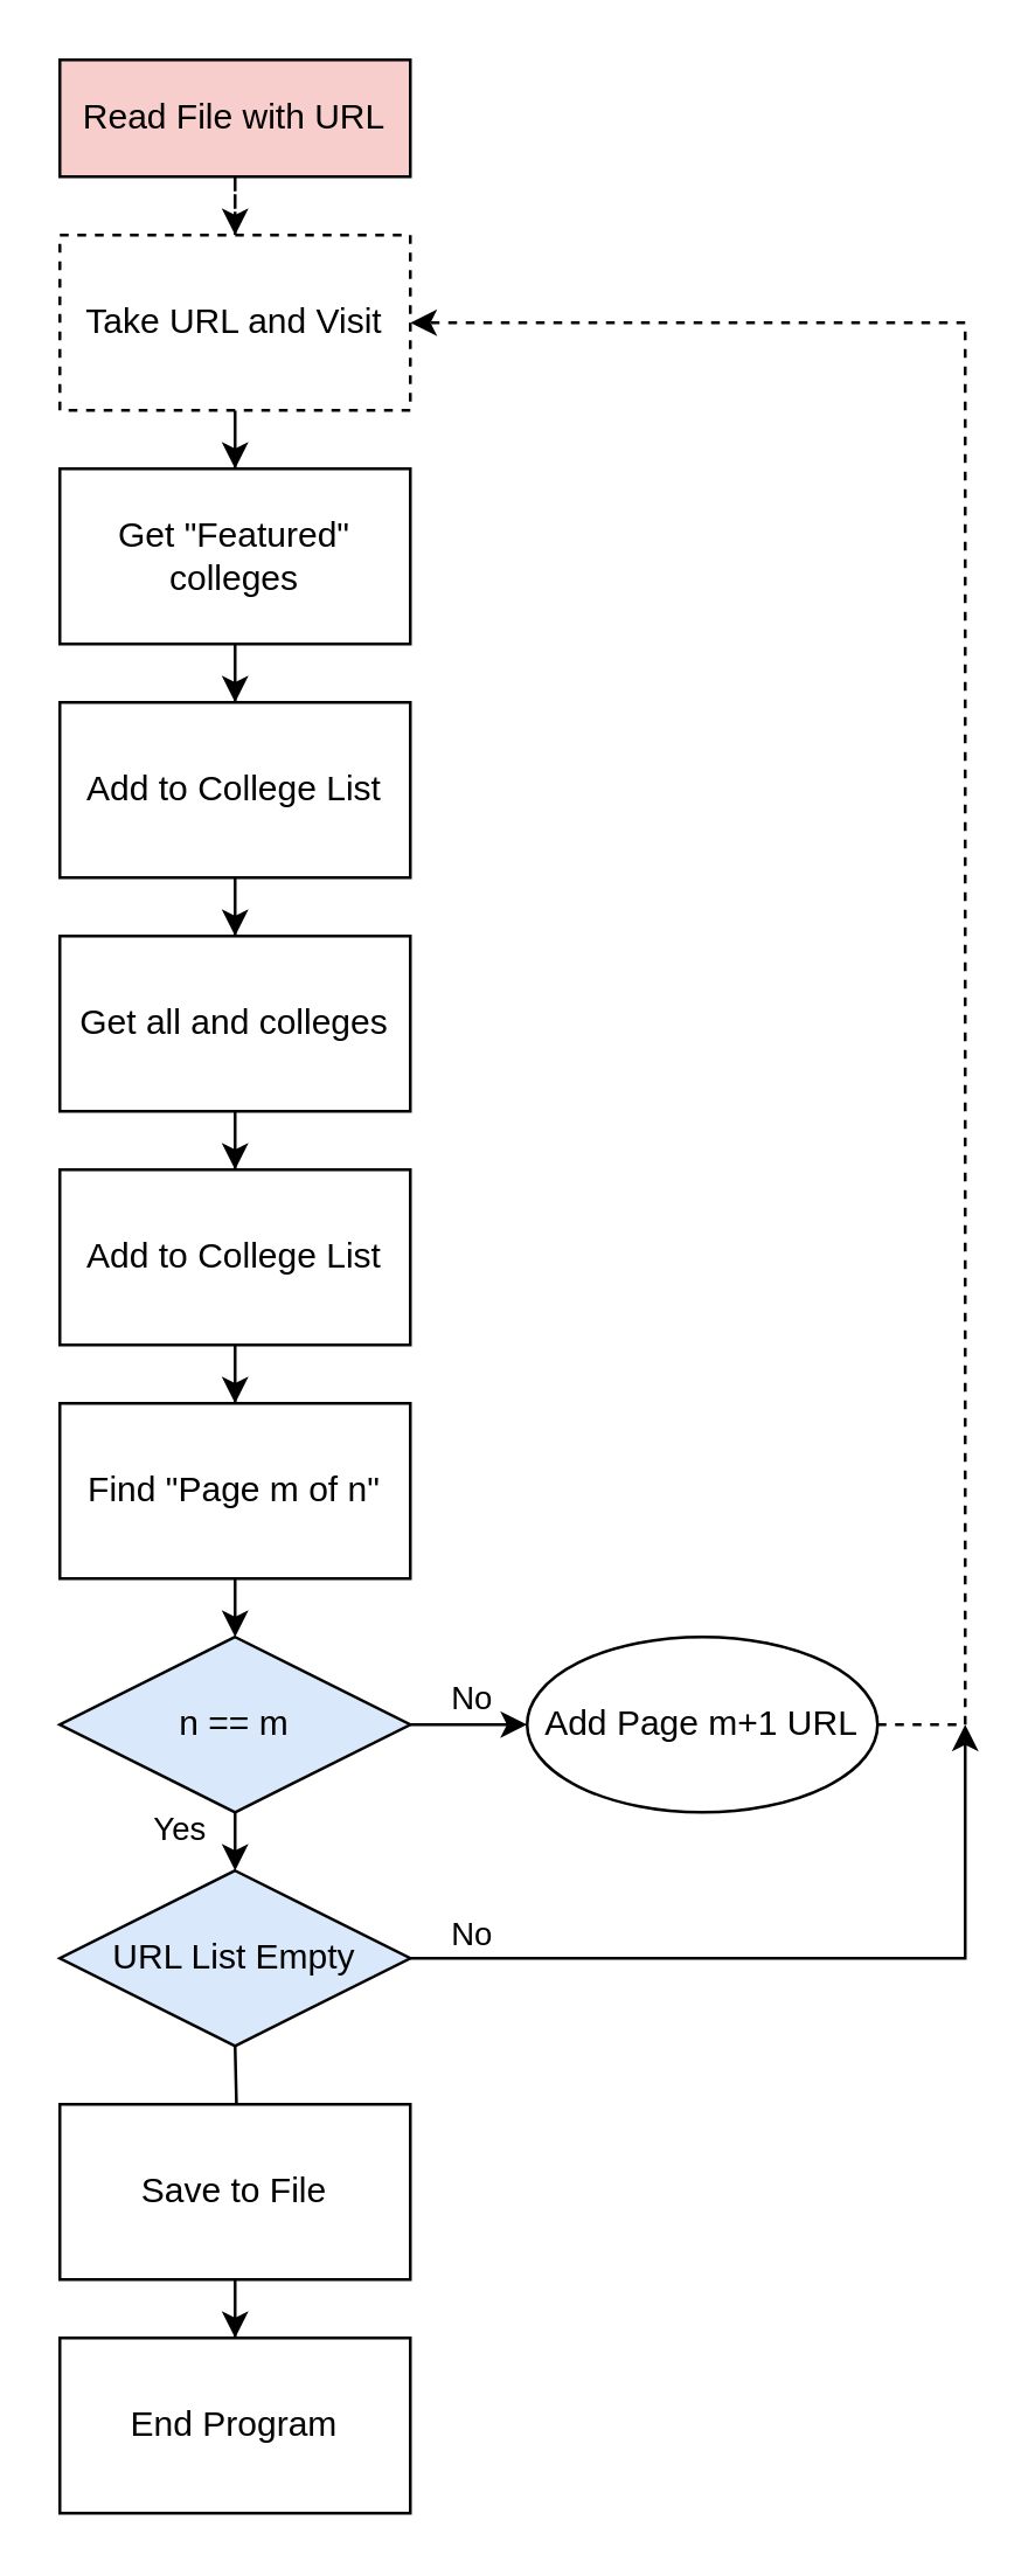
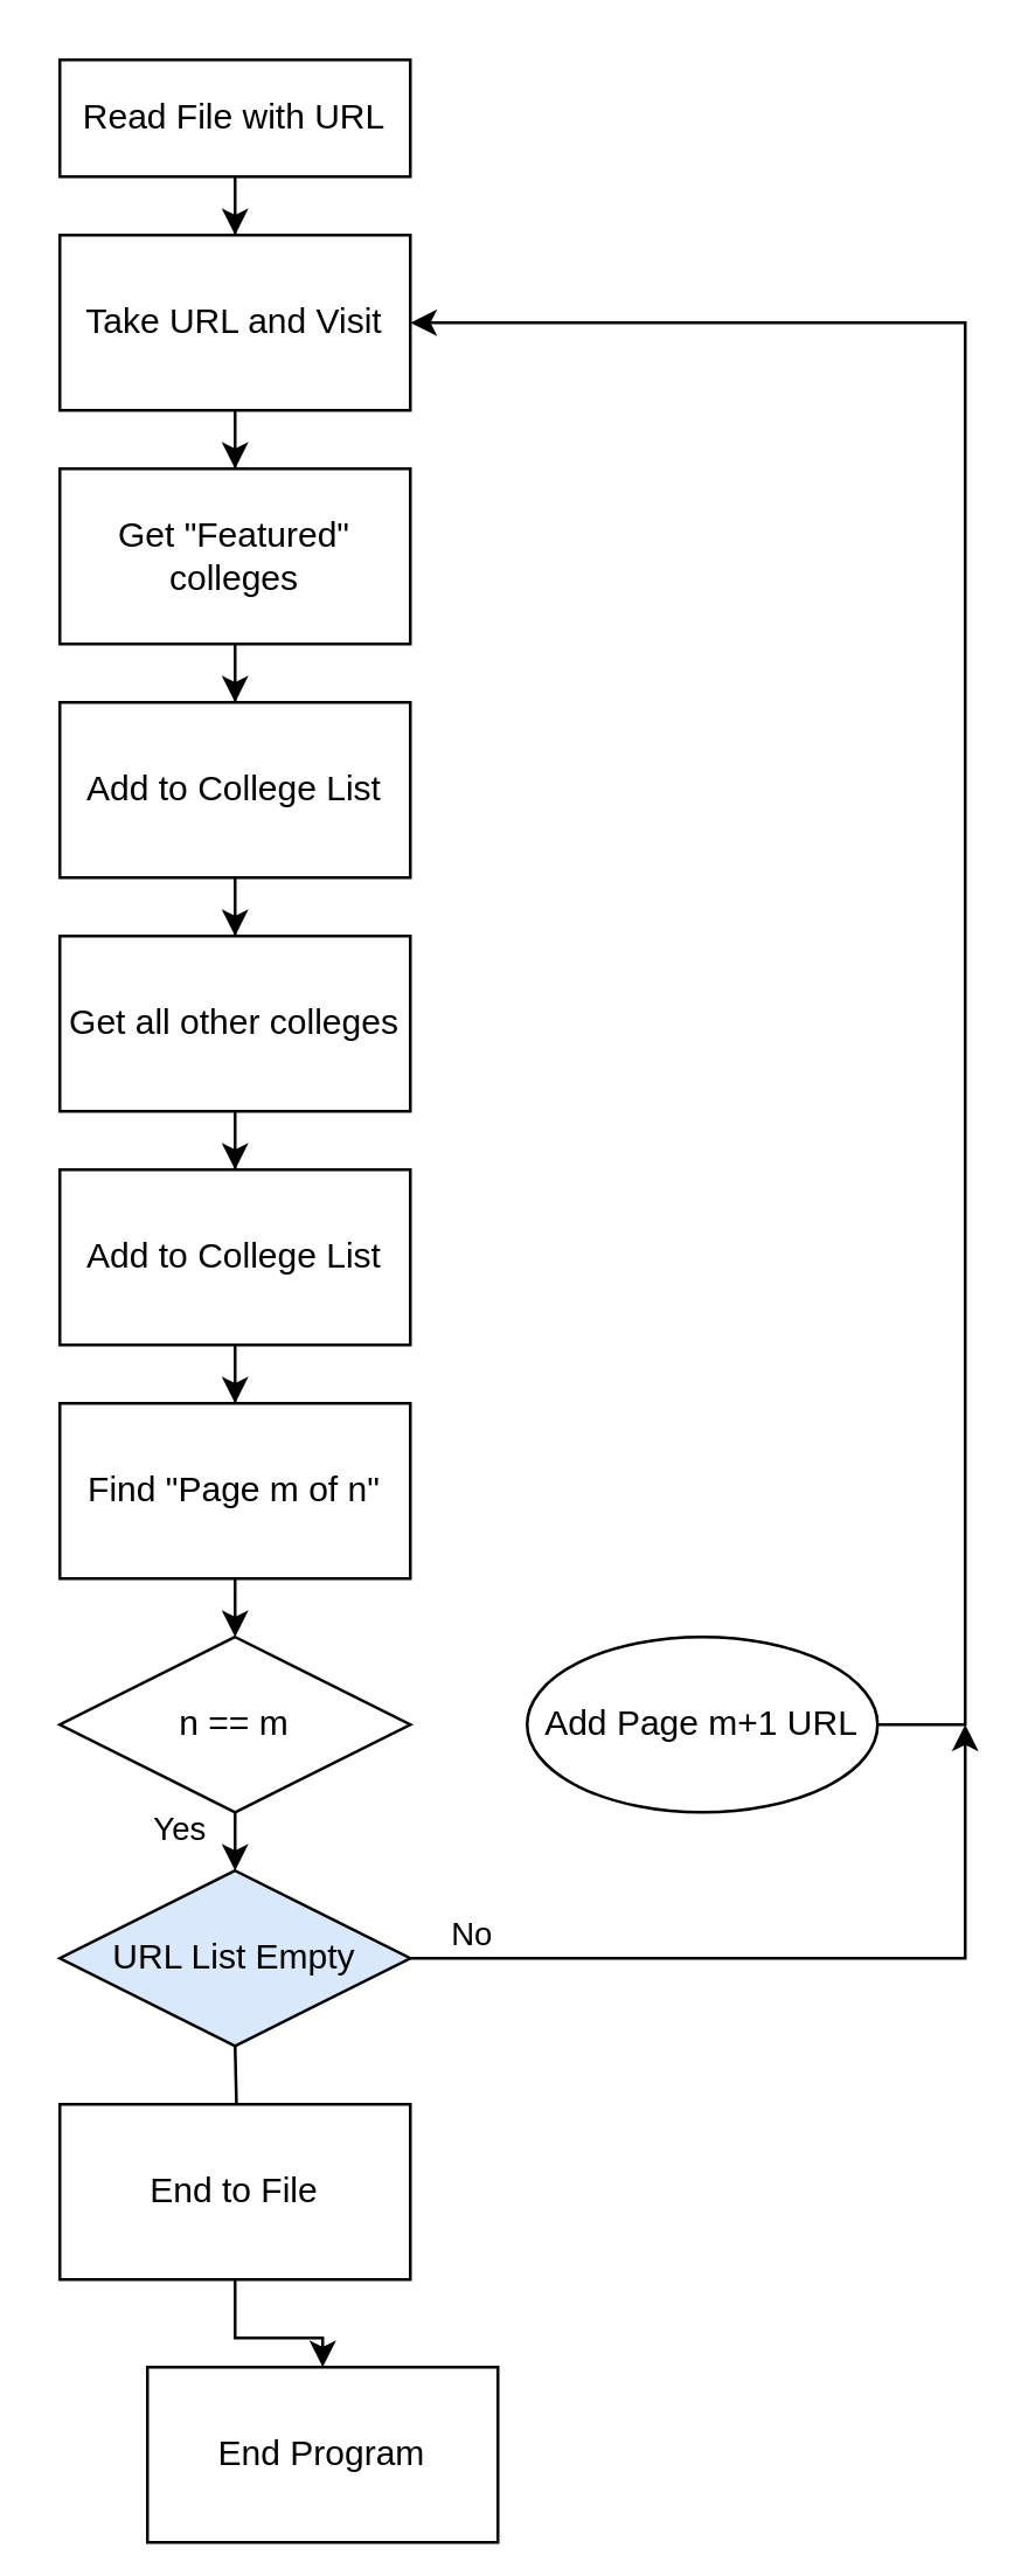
  <mxCell id="0" />
  <mxCell id="1" parent="0" />
- <mxCell id="2" value="" style="edgeStyle=orthogonalEdgeStyle;orthogonalLoop=1;jettySize=auto;html=1;rounded=0;dashed=1;" parent="1" source="3" target="5" edge="1"><mxGeometry relative="1" as="geometry" /></mxCell>
- <mxCell id="3" value="Read File with URL" style="whiteSpace=wrap;html=1;fontSize=12;glass=0;strokeWidth=1;shadow=0;fillColor=#f8cecc;" parent="1" vertex="1"><mxGeometry x="20" y="20" width="120" height="40" as="geometry" /></mxCell>
+ <mxCell id="2" value="" style="edgeStyle=orthogonalEdgeStyle;orthogonalLoop=1;jettySize=auto;html=1;rounded=0;" parent="1" source="3" target="5" edge="1"><mxGeometry relative="1" as="geometry" /></mxCell>
+ <mxCell id="3" value="Read File with URL" style="whiteSpace=wrap;html=1;fontSize=12;glass=0;strokeWidth=1;shadow=0;" parent="1" vertex="1"><mxGeometry x="20" y="20" width="120" height="40" as="geometry" /></mxCell>
  <mxCell id="4" value="" style="edgeStyle=orthogonalEdgeStyle;orthogonalLoop=1;jettySize=auto;html=1;rounded=0;" parent="1" source="5" target="7" edge="1"><mxGeometry relative="1" as="geometry" /></mxCell>
- <mxCell id="5" value="Take URL and Visit" style="whiteSpace=wrap;html=1;dashed=1;" parent="1" vertex="1"><mxGeometry x="20" y="80" width="120" height="60" as="geometry" /></mxCell>
+ <mxCell id="5" value="Take URL and Visit" style="whiteSpace=wrap;html=1;" parent="1" vertex="1"><mxGeometry x="20" y="80" width="120" height="60" as="geometry" /></mxCell>
  <mxCell id="6" value="" style="edgeStyle=orthogonalEdgeStyle;orthogonalLoop=1;jettySize=auto;html=1;rounded=0;" parent="1" source="7" target="17" edge="1"><mxGeometry relative="1" as="geometry" /></mxCell>
  <mxCell id="7" value="Get &quot;Featured&quot; colleges" style="whiteSpace=wrap;html=1;" parent="1" vertex="1"><mxGeometry x="20" y="160" width="120" height="60" as="geometry" /></mxCell>
  <mxCell id="8" value="" style="edgeStyle=orthogonalEdgeStyle;orthogonalLoop=1;jettySize=auto;html=1;rounded=0;" parent="1" source="9" target="19" edge="1"><mxGeometry relative="1" as="geometry" /></mxCell>
- <mxCell id="9" value="Get all and colleges" style="whiteSpace=wrap;html=1;" parent="1" vertex="1"><mxGeometry x="20" y="320" width="120" height="60" as="geometry" /></mxCell>
+ <mxCell id="9" value="Get all other colleges" style="whiteSpace=wrap;html=1;" parent="1" vertex="1"><mxGeometry x="20" y="320" width="120" height="60" as="geometry" /></mxCell>
  <mxCell id="10" style="edgeStyle=orthogonalEdgeStyle;orthogonalLoop=1;jettySize=auto;html=1;exitX=0.5;exitY=1;exitDx=0;exitDy=0;entryX=0.5;entryY=0;entryDx=0;entryDy=0;rounded=0;" parent="1" source="11" target="12" edge="1"><mxGeometry relative="1" as="geometry" /></mxCell>
  <mxCell id="11" value="Find &quot;Page m of n&quot;" style="whiteSpace=wrap;html=1;" parent="1" vertex="1"><mxGeometry x="20" y="480" width="120" height="60" as="geometry" /></mxCell>
- <mxCell id="12" value="n == m" style="rhombus;whiteSpace=wrap;html=1;fillColor=#dae8fc;" parent="1" vertex="1"><mxGeometry x="20" y="560" width="120" height="60" as="geometry" /></mxCell>
- <mxCell id="13" style="edgeStyle=orthogonalEdgeStyle;orthogonalLoop=1;jettySize=auto;html=1;entryX=1;entryY=0.5;entryDx=0;entryDy=0;exitX=1;exitY=0.5;exitDx=0;exitDy=0;rounded=0;dashed=1;" parent="1" source="14" target="5" edge="1"><mxGeometry relative="1" as="geometry"><Array as="points"><mxPoint x="330" y="590" /><mxPoint x="330" y="110" /></Array></mxGeometry></mxCell>
+ <mxCell id="12" value="n == m" style="rhombus;whiteSpace=wrap;html=1;" parent="1" vertex="1"><mxGeometry x="20" y="560" width="120" height="60" as="geometry" /></mxCell>
+ <mxCell id="13" style="edgeStyle=orthogonalEdgeStyle;orthogonalLoop=1;jettySize=auto;html=1;entryX=1;entryY=0.5;entryDx=0;entryDy=0;exitX=1;exitY=0.5;exitDx=0;exitDy=0;rounded=0;" parent="1" source="14" target="5" edge="1"><mxGeometry relative="1" as="geometry"><Array as="points"><mxPoint x="330" y="590" /><mxPoint x="330" y="110" /></Array></mxGeometry></mxCell>
  <mxCell id="14" value="Add Page m+1 URL" style="ellipse;whiteSpace=wrap;html=1;" parent="1" vertex="1"><mxGeometry x="180" y="560" width="120" height="60" as="geometry" /></mxCell>
  <mxCell id="15" value="" style="edgeStyle=orthogonalEdgeStyle;orthogonalLoop=1;jettySize=auto;html=1;rounded=0;" parent="1" target="27" edge="1"><mxGeometry relative="1" as="geometry"><mxPoint x="80" y="700" as="sourcePoint" /></mxGeometry></mxCell>
  <mxCell id="16" value="" style="edgeStyle=orthogonalEdgeStyle;orthogonalLoop=1;jettySize=auto;html=1;rounded=0;" parent="1" source="17" target="9" edge="1"><mxGeometry relative="1" as="geometry" /></mxCell>
  <mxCell id="17" value="Add to College List" style="whiteSpace=wrap;html=1;" parent="1" vertex="1"><mxGeometry x="20" y="240" width="120" height="60" as="geometry" /></mxCell>
  <mxCell id="18" value="" style="edgeStyle=orthogonalEdgeStyle;orthogonalLoop=1;jettySize=auto;html=1;rounded=0;" parent="1" source="19" target="11" edge="1"><mxGeometry relative="1" as="geometry" /></mxCell>
  <mxCell id="19" value="Add to College List" style="whiteSpace=wrap;html=1;" parent="1" vertex="1"><mxGeometry x="20" y="400" width="120" height="60" as="geometry" /></mxCell>
- <mxCell id="20" value="" style="endArrow=classic;html=1;exitX=1;exitY=0.5;exitDx=0;exitDy=0;entryX=0;entryY=0.5;entryDx=0;entryDy=0;rounded=0;" parent="1" source="12" target="14" edge="1"><mxGeometry relative="1" as="geometry"><mxPoint x="140" y="630" as="sourcePoint" /><mxPoint x="240" y="630" as="targetPoint" /></mxGeometry></mxCell>
- <mxCell id="21" value="No" style="edgeLabel;resizable=0;html=1;align=center;verticalAlign=middle;" parent="20" connectable="0" vertex="1"><mxGeometry relative="1" as="geometry"><mxPoint y="-10" as="offset" /></mxGeometry></mxCell>
  <mxCell id="22" value="" style="endArrow=classic;html=1;exitX=0.5;exitY=1;exitDx=0;exitDy=0;entryX=0.5;entryY=0;entryDx=0;entryDy=0;rounded=0;" parent="1" source="12" edge="1"><mxGeometry relative="1" as="geometry"><mxPoint x="210" y="660" as="sourcePoint" /><mxPoint x="80" y="640" as="targetPoint" /></mxGeometry></mxCell>
  <mxCell id="23" value="Yes" style="edgeLabel;resizable=0;html=1;align=center;verticalAlign=middle;" parent="22" connectable="0" vertex="1"><mxGeometry relative="1" as="geometry"><mxPoint x="-20" y="-5" as="offset" /></mxGeometry></mxCell>
- <mxCell id="24" value="End Program" style="whiteSpace=wrap;html=1;" parent="1" vertex="1"><mxGeometry x="20" y="800" width="120" height="60" as="geometry" /></mxCell>
+ <mxCell id="24" value="End Program" style="whiteSpace=wrap;html=1;" parent="1" vertex="1"><mxGeometry x="50" y="810" width="120" height="60" as="geometry" /></mxCell>
  <mxCell id="25" value="No" style="edgeLabel;resizable=0;html=1;align=center;verticalAlign=middle;" parent="1" connectable="0" vertex="1"><mxGeometry x="30" y="719.996" as="geometry"><mxPoint x="130" y="-58" as="offset" /></mxGeometry></mxCell>
  <mxCell id="26" value="" style="edgeStyle=orthogonalEdgeStyle;orthogonalLoop=1;jettySize=auto;html=1;rounded=0;" parent="1" source="27" target="24" edge="1"><mxGeometry relative="1" as="geometry" /></mxCell>
- <mxCell id="27" value="Save to File" style="whiteSpace=wrap;html=1;" parent="1" vertex="1"><mxGeometry x="20" y="720" width="120" height="60" as="geometry" /></mxCell>
+ <mxCell id="27" value="End to File" style="whiteSpace=wrap;html=1;" parent="1" vertex="1"><mxGeometry x="20" y="720" width="120" height="60" as="geometry" /></mxCell>
  <mxCell id="28" value="URL List Empty" style="rhombus;whiteSpace=wrap;html=1;fillColor=#dae8fc;" parent="1" vertex="1"><mxGeometry x="20" y="640" width="120" height="60" as="geometry" /></mxCell>
  <mxCell id="29" value="" style="endArrow=classic;html=1;rounded=0;fontSize=12;exitX=1;exitY=0.5;exitDx=0;exitDy=0;edgeStyle=orthogonalEdgeStyle;" parent="1" source="28" edge="1"><mxGeometry width="50" height="50" relative="1" as="geometry"><mxPoint x="130" y="480" as="sourcePoint" /><mxPoint x="330" y="590" as="targetPoint" /><Array as="points"><mxPoint x="330" y="670" /></Array></mxGeometry></mxCell>
